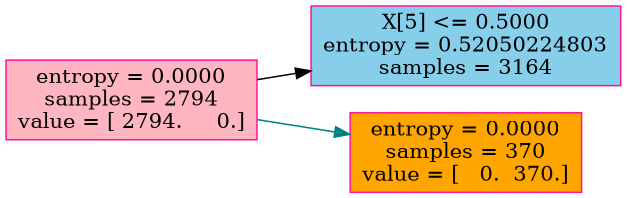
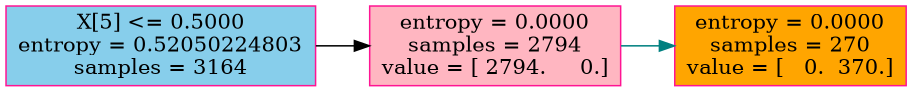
  digraph {
    rankdir=LR
    node [color=deeppink shape=box style=filled]
    n1 [fillcolor=skyblue label="X[5] <= 0.5000\nentropy = 0.52050224803\nsamples = 3164"]
    n2 [fillcolor=lightpink label="entropy = 0.0000\nsamples = 2794\nvalue = [ 2794.     0.]"]
-   n3 [fillcolor=orange label="entropy = 0.0000\nsamples = 370\nvalue = [   0.  370.]"]
-   n2 -> n1 [color=black]
+   n3 [fillcolor=orange label="entropy = 0.0000\nsamples = 270\nvalue = [   0.  370.]"]
+   n1 -> n2 [color=black]
    n2 -> n3 [color=teal]
  }
